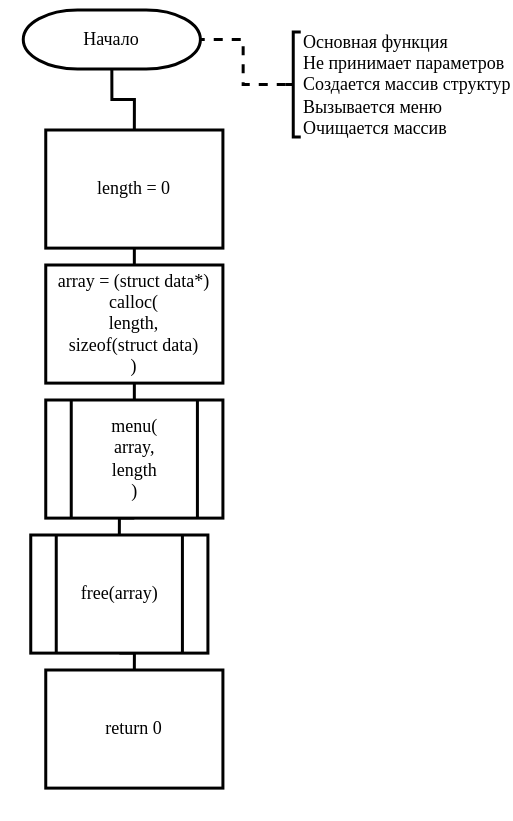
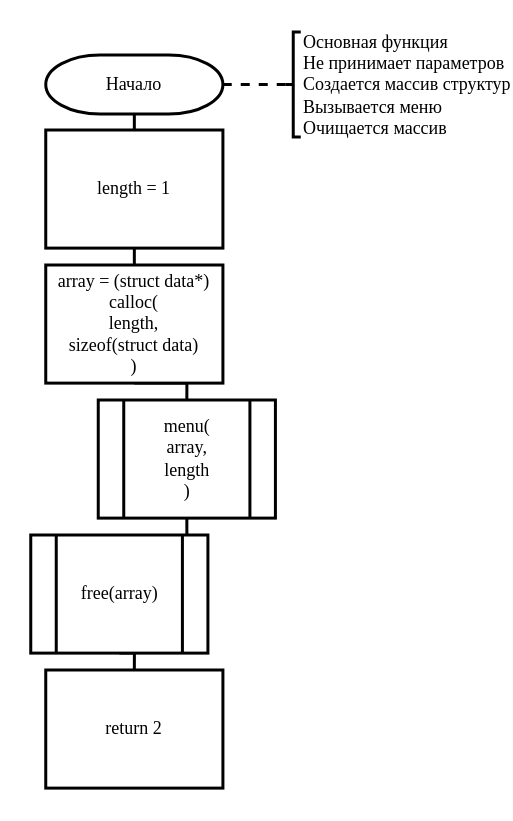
  <mxCell id="0" />
  <mxCell id="1" parent="0" />
  <mxCell id="2" style="edgeStyle=orthogonalEdgeStyle;rounded=0;orthogonalLoop=1;jettySize=auto;html=1;exitX=0.5;exitY=1;exitDx=0;exitDy=0;exitPerimeter=0;entryX=0.5;entryY=0;entryDx=0;entryDy=0;fontFamily=Times New Roman;endArrow=none;endFill=0;strokeWidth=2;" edge="1" parent="1" source="3" target="5"><mxGeometry relative="1" as="geometry" /></mxCell>
- <mxCell id="3" value="Начало" style="strokeWidth=2;html=1;shape=mxgraph.flowchart.terminator;whiteSpace=wrap;rounded=0;fontFamily=Times New Roman;" vertex="1" parent="1"><mxGeometry x="15" y="6" width="118.11" height="39.37" as="geometry" /></mxCell>
+ <mxCell id="3" value="Начало" style="strokeWidth=2;html=1;shape=mxgraph.flowchart.terminator;whiteSpace=wrap;rounded=0;fontFamily=Times New Roman;" vertex="1" parent="1"><mxGeometry x="30" y="36" width="118.11" height="39.37" as="geometry" /></mxCell>
  <mxCell id="4" style="edgeStyle=orthogonalEdgeStyle;rounded=0;orthogonalLoop=1;jettySize=auto;html=1;exitX=0.5;exitY=1;exitDx=0;exitDy=0;entryX=0.5;entryY=0;entryDx=0;entryDy=0;endArrow=none;endFill=0;strokeWidth=2;fontFamily=Times New Roman;" edge="1" parent="1" source="5" target="7"><mxGeometry relative="1" as="geometry" /></mxCell>
- <mxCell id="5" value="length = 0" style="rounded=0;whiteSpace=wrap;html=1;absoluteArcSize=1;arcSize=14;strokeWidth=2;fontFamily=Times New Roman;" vertex="1" parent="1"><mxGeometry x="30" y="86" width="118.11" height="78.74" as="geometry" /></mxCell>
+ <mxCell id="5" value="length = 1" style="rounded=0;whiteSpace=wrap;html=1;absoluteArcSize=1;arcSize=14;strokeWidth=2;fontFamily=Times New Roman;" vertex="1" parent="1"><mxGeometry x="30" y="86" width="118.11" height="78.74" as="geometry" /></mxCell>
  <mxCell id="6" style="edgeStyle=orthogonalEdgeStyle;rounded=0;orthogonalLoop=1;jettySize=auto;html=1;exitX=0.5;exitY=1;exitDx=0;exitDy=0;entryX=0.5;entryY=0;entryDx=0;entryDy=0;endArrow=none;endFill=0;strokeWidth=2;fontFamily=Times New Roman;" edge="1" parent="1" source="7" target="9"><mxGeometry relative="1" as="geometry" /></mxCell>
  <mxCell id="7" value="array = (struct data*) calloc(&lt;br&gt;length,&lt;br&gt;sizeof(struct data)&lt;br&gt;)" style="rounded=0;whiteSpace=wrap;html=1;absoluteArcSize=1;arcSize=14;strokeWidth=2;fontFamily=Times New Roman;" vertex="1" parent="1"><mxGeometry x="30" y="176" width="118.11" height="78.74" as="geometry" /></mxCell>
  <mxCell id="8" style="edgeStyle=orthogonalEdgeStyle;rounded=0;orthogonalLoop=1;jettySize=auto;html=1;exitX=0.5;exitY=1;exitDx=0;exitDy=0;entryX=0.5;entryY=0;entryDx=0;entryDy=0;endArrow=none;endFill=0;strokeWidth=2;fontFamily=Times New Roman;" edge="1" parent="1" source="9" target="11"><mxGeometry relative="1" as="geometry" /></mxCell>
- <mxCell id="9" value="menu(&lt;br&gt;array,&lt;br&gt;length&lt;br&gt;)" style="verticalLabelPosition=middle;verticalAlign=middle;html=1;shape=process;whiteSpace=wrap;rounded=0;size=0.14;arcSize=6;strokeWidth=2;fontFamily=Times New Roman;labelPosition=center;align=center;" vertex="1" parent="1"><mxGeometry x="30" y="266" width="118.11" height="78.74" as="geometry" /></mxCell>
+ <mxCell id="9" value="menu(&lt;br&gt;array,&lt;br&gt;length&lt;br&gt;)" style="verticalLabelPosition=middle;verticalAlign=middle;html=1;shape=process;whiteSpace=wrap;rounded=0;size=0.14;arcSize=6;strokeWidth=2;fontFamily=Times New Roman;labelPosition=center;align=center;" vertex="1" parent="1"><mxGeometry x="65" y="266" width="118.11" height="78.74" as="geometry" /></mxCell>
  <mxCell id="10" style="edgeStyle=orthogonalEdgeStyle;rounded=0;orthogonalLoop=1;jettySize=auto;html=1;exitX=0.5;exitY=1;exitDx=0;exitDy=0;entryX=0.5;entryY=0;entryDx=0;entryDy=0;endArrow=none;endFill=0;strokeWidth=2;fontFamily=Times New Roman;" edge="1" parent="1" source="11" target="12"><mxGeometry relative="1" as="geometry" /></mxCell>
  <mxCell id="11" value="free(array)" style="verticalLabelPosition=middle;verticalAlign=middle;html=1;shape=process;whiteSpace=wrap;rounded=0;size=0.14;arcSize=6;strokeWidth=2;fontFamily=Times New Roman;labelPosition=center;align=center;" vertex="1" parent="1"><mxGeometry x="20" y="356" width="118.11" height="78.74" as="geometry" /></mxCell>
- <mxCell id="12" value="return 0" style="rounded=0;whiteSpace=wrap;html=1;absoluteArcSize=1;arcSize=14;strokeWidth=2;fontFamily=Times New Roman;" vertex="1" parent="1"><mxGeometry x="30" y="446" width="118.11" height="78.74" as="geometry" /></mxCell>
+ <mxCell id="12" value="return 2" style="rounded=0;whiteSpace=wrap;html=1;absoluteArcSize=1;arcSize=14;strokeWidth=2;fontFamily=Times New Roman;" vertex="1" parent="1"><mxGeometry x="30" y="446" width="118.11" height="78.74" as="geometry" /></mxCell>
  <mxCell id="13" style="edgeStyle=orthogonalEdgeStyle;rounded=0;orthogonalLoop=1;jettySize=auto;html=1;exitX=0;exitY=0.5;exitDx=0;exitDy=0;exitPerimeter=0;entryX=1;entryY=0.5;entryDx=0;entryDy=0;entryPerimeter=0;endArrow=none;endFill=0;strokeWidth=2;fontFamily=Times New Roman;dashed=1;" edge="1" parent="1" source="14" target="3"><mxGeometry relative="1" as="geometry" /></mxCell>
  <mxCell id="14" value="Основная функция&lt;br&gt;Не принимает параметров&lt;br&gt;Создается массив структур&lt;br&gt;Вызывается меню&lt;br&gt;Очищается массив" style="strokeWidth=2;html=1;shape=mxgraph.flowchart.annotation_2;align=left;labelPosition=right;pointerEvents=1;rounded=0;fontFamily=Times New Roman;" vertex="1" parent="1"><mxGeometry x="190" y="20.68" width="10" height="70" as="geometry" /></mxCell>
